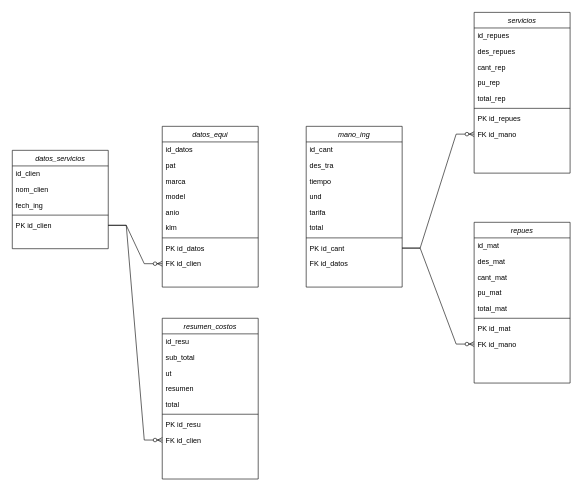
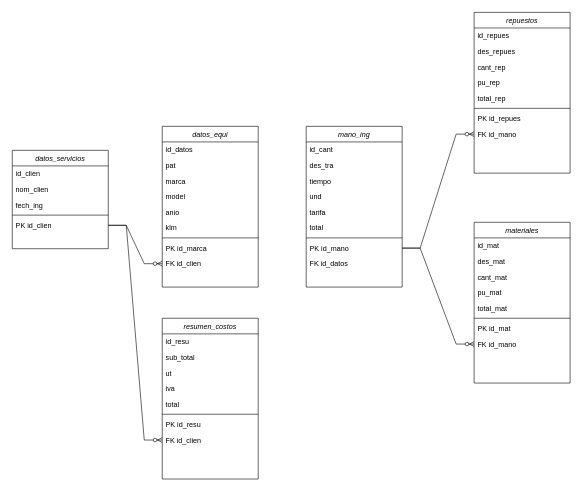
  <mxCell id="0" />
  <mxCell id="1" parent="0" />
  <mxCell id="2" value="datos_servicios" style="swimlane;fontStyle=2;align=center;verticalAlign=top;childLayout=stackLayout;horizontal=1;startSize=26;horizontalStack=0;resizeParent=1;resizeLast=0;collapsible=1;marginBottom=0;rounded=0;shadow=0;strokeWidth=1;" parent="1" vertex="1"><mxGeometry x="20" y="250" width="160" height="164" as="geometry"><mxRectangle x="110" y="120" width="160" height="26" as="alternateBounds" /></mxGeometry></mxCell>
  <mxCell id="3" value="id_clien" style="text;align=left;verticalAlign=top;spacingLeft=4;spacingRight=4;overflow=hidden;rotatable=0;points=[[0,0.5],[1,0.5]];portConstraint=eastwest;" parent="2" vertex="1"><mxGeometry y="26" width="160" height="26" as="geometry" /></mxCell>
  <mxCell id="4" value="nom_clien" style="text;align=left;verticalAlign=top;spacingLeft=4;spacingRight=4;overflow=hidden;rotatable=0;points=[[0,0.5],[1,0.5]];portConstraint=eastwest;" parent="2" vertex="1"><mxGeometry y="52" width="160" height="26" as="geometry" /></mxCell>
  <mxCell id="5" value="fech_ing" style="text;align=left;verticalAlign=top;spacingLeft=4;spacingRight=4;overflow=hidden;rotatable=0;points=[[0,0.5],[1,0.5]];portConstraint=eastwest;rounded=0;shadow=0;html=0;" parent="2" vertex="1"><mxGeometry y="78" width="160" height="26" as="geometry" /></mxCell>
  <mxCell id="6" value="" style="line;html=1;strokeWidth=1;align=left;verticalAlign=middle;spacingTop=-1;spacingLeft=3;spacingRight=3;rotatable=0;labelPosition=right;points=[];portConstraint=eastwest;" parent="2" vertex="1"><mxGeometry y="104" width="160" height="8" as="geometry" /></mxCell>
  <mxCell id="7" value="PK id_clien" style="text;align=left;verticalAlign=top;spacingLeft=4;spacingRight=4;overflow=hidden;rotatable=0;points=[[0,0.5],[1,0.5]];portConstraint=eastwest;" parent="2" vertex="1"><mxGeometry y="112" width="160" height="26" as="geometry" /></mxCell>
  <mxCell id="8" value="datos_equi" style="swimlane;fontStyle=2;align=center;verticalAlign=top;childLayout=stackLayout;horizontal=1;startSize=26;horizontalStack=0;resizeParent=1;resizeLast=0;collapsible=1;marginBottom=0;rounded=0;shadow=0;strokeWidth=1;" parent="1" vertex="1"><mxGeometry x="270" y="210" width="160" height="268" as="geometry"><mxRectangle x="110" y="120" width="160" height="26" as="alternateBounds" /></mxGeometry></mxCell>
  <mxCell id="9" value="id_datos" style="text;align=left;verticalAlign=top;spacingLeft=4;spacingRight=4;overflow=hidden;rotatable=0;points=[[0,0.5],[1,0.5]];portConstraint=eastwest;" parent="8" vertex="1"><mxGeometry y="26" width="160" height="26" as="geometry" /></mxCell>
  <mxCell id="10" value="pat" style="text;align=left;verticalAlign=top;spacingLeft=4;spacingRight=4;overflow=hidden;rotatable=0;points=[[0,0.5],[1,0.5]];portConstraint=eastwest;" parent="8" vertex="1"><mxGeometry y="52" width="160" height="26" as="geometry" /></mxCell>
  <mxCell id="11" value="marca" style="text;align=left;verticalAlign=top;spacingLeft=4;spacingRight=4;overflow=hidden;rotatable=0;points=[[0,0.5],[1,0.5]];portConstraint=eastwest;rounded=0;shadow=0;html=0;" parent="8" vertex="1"><mxGeometry y="78" width="160" height="26" as="geometry" /></mxCell>
  <mxCell id="12" value="model" style="text;align=left;verticalAlign=top;spacingLeft=4;spacingRight=4;overflow=hidden;rotatable=0;points=[[0,0.5],[1,0.5]];portConstraint=eastwest;rounded=0;shadow=0;html=0;" parent="8" vertex="1"><mxGeometry y="104" width="160" height="26" as="geometry" /></mxCell>
  <mxCell id="13" value="anio" style="text;align=left;verticalAlign=top;spacingLeft=4;spacingRight=4;overflow=hidden;rotatable=0;points=[[0,0.5],[1,0.5]];portConstraint=eastwest;rounded=0;shadow=0;html=0;" parent="8" vertex="1"><mxGeometry y="130" width="160" height="26" as="geometry" /></mxCell>
  <mxCell id="14" value="klm" style="text;align=left;verticalAlign=top;spacingLeft=4;spacingRight=4;overflow=hidden;rotatable=0;points=[[0,0.5],[1,0.5]];portConstraint=eastwest;rounded=0;shadow=0;html=0;" parent="8" vertex="1"><mxGeometry y="156" width="160" height="26" as="geometry" /></mxCell>
  <mxCell id="15" value="" style="line;html=1;strokeWidth=1;align=left;verticalAlign=middle;spacingTop=-1;spacingLeft=3;spacingRight=3;rotatable=0;labelPosition=right;points=[];portConstraint=eastwest;" parent="8" vertex="1"><mxGeometry y="182" width="160" height="8" as="geometry" /></mxCell>
- <mxCell id="16" value="PK id_datos" style="text;align=left;verticalAlign=top;spacingLeft=4;spacingRight=4;overflow=hidden;rotatable=0;points=[[0,0.5],[1,0.5]];portConstraint=eastwest;" parent="8" vertex="1"><mxGeometry y="190" width="160" height="26" as="geometry" /></mxCell>
+ <mxCell id="16" value="PK id_marca" style="text;align=left;verticalAlign=top;spacingLeft=4;spacingRight=4;overflow=hidden;rotatable=0;points=[[0,0.5],[1,0.5]];portConstraint=eastwest;" parent="8" vertex="1"><mxGeometry y="190" width="160" height="26" as="geometry" /></mxCell>
  <mxCell id="17" value="FK id_clien" style="text;align=left;verticalAlign=top;spacingLeft=4;spacingRight=4;overflow=hidden;rotatable=0;points=[[0,0.5],[1,0.5]];portConstraint=eastwest;" parent="8" vertex="1"><mxGeometry y="216" width="160" height="26" as="geometry" /></mxCell>
  <mxCell id="18" value="mano_ing" style="swimlane;fontStyle=2;align=center;verticalAlign=top;childLayout=stackLayout;horizontal=1;startSize=26;horizontalStack=0;resizeParent=1;resizeLast=0;collapsible=1;marginBottom=0;rounded=0;shadow=0;strokeWidth=1;" parent="1" vertex="1"><mxGeometry x="510" y="210" width="160" height="268" as="geometry"><mxRectangle x="110" y="120" width="160" height="26" as="alternateBounds" /></mxGeometry></mxCell>
  <mxCell id="19" value="id_cant" style="text;align=left;verticalAlign=top;spacingLeft=4;spacingRight=4;overflow=hidden;rotatable=0;points=[[0,0.5],[1,0.5]];portConstraint=eastwest;" parent="18" vertex="1"><mxGeometry y="26" width="160" height="26" as="geometry" /></mxCell>
  <mxCell id="20" value="des_tra" style="text;align=left;verticalAlign=top;spacingLeft=4;spacingRight=4;overflow=hidden;rotatable=0;points=[[0,0.5],[1,0.5]];portConstraint=eastwest;" parent="18" vertex="1"><mxGeometry y="52" width="160" height="26" as="geometry" /></mxCell>
  <mxCell id="21" value="tiempo" style="text;align=left;verticalAlign=top;spacingLeft=4;spacingRight=4;overflow=hidden;rotatable=0;points=[[0,0.5],[1,0.5]];portConstraint=eastwest;rounded=0;shadow=0;html=0;" parent="18" vertex="1"><mxGeometry y="78" width="160" height="26" as="geometry" /></mxCell>
  <mxCell id="22" value="und" style="text;align=left;verticalAlign=top;spacingLeft=4;spacingRight=4;overflow=hidden;rotatable=0;points=[[0,0.5],[1,0.5]];portConstraint=eastwest;rounded=0;shadow=0;html=0;" parent="18" vertex="1"><mxGeometry y="104" width="160" height="26" as="geometry" /></mxCell>
  <mxCell id="23" value="tarifa" style="text;align=left;verticalAlign=top;spacingLeft=4;spacingRight=4;overflow=hidden;rotatable=0;points=[[0,0.5],[1,0.5]];portConstraint=eastwest;rounded=0;shadow=0;html=0;" parent="18" vertex="1"><mxGeometry y="130" width="160" height="26" as="geometry" /></mxCell>
  <mxCell id="24" value="total" style="text;align=left;verticalAlign=top;spacingLeft=4;spacingRight=4;overflow=hidden;rotatable=0;points=[[0,0.5],[1,0.5]];portConstraint=eastwest;rounded=0;shadow=0;html=0;" parent="18" vertex="1"><mxGeometry y="156" width="160" height="26" as="geometry" /></mxCell>
  <mxCell id="25" value="" style="line;html=1;strokeWidth=1;align=left;verticalAlign=middle;spacingTop=-1;spacingLeft=3;spacingRight=3;rotatable=0;labelPosition=right;points=[];portConstraint=eastwest;" parent="18" vertex="1"><mxGeometry y="182" width="160" height="8" as="geometry" /></mxCell>
- <mxCell id="26" value="PK id_cant" style="text;align=left;verticalAlign=top;spacingLeft=4;spacingRight=4;overflow=hidden;rotatable=0;points=[[0,0.5],[1,0.5]];portConstraint=eastwest;" parent="18" vertex="1"><mxGeometry y="190" width="160" height="26" as="geometry" /></mxCell>
+ <mxCell id="26" value="PK id_mano" style="text;align=left;verticalAlign=top;spacingLeft=4;spacingRight=4;overflow=hidden;rotatable=0;points=[[0,0.5],[1,0.5]];portConstraint=eastwest;" parent="18" vertex="1"><mxGeometry y="190" width="160" height="26" as="geometry" /></mxCell>
  <mxCell id="27" value="FK id_datos" style="text;align=left;verticalAlign=top;spacingLeft=4;spacingRight=4;overflow=hidden;rotatable=0;points=[[0,0.5],[1,0.5]];portConstraint=eastwest;" parent="18" vertex="1"><mxGeometry y="216" width="160" height="26" as="geometry" /></mxCell>
- <mxCell id="28" value="servicios" style="swimlane;fontStyle=2;align=center;verticalAlign=top;childLayout=stackLayout;horizontal=1;startSize=26;horizontalStack=0;resizeParent=1;resizeLast=0;collapsible=1;marginBottom=0;rounded=0;shadow=0;strokeWidth=1;" parent="1" vertex="1"><mxGeometry x="790" y="20" width="160" height="268" as="geometry"><mxRectangle x="110" y="120" width="160" height="26" as="alternateBounds" /></mxGeometry></mxCell>
+ <mxCell id="28" value="repuestos" style="swimlane;fontStyle=2;align=center;verticalAlign=top;childLayout=stackLayout;horizontal=1;startSize=26;horizontalStack=0;resizeParent=1;resizeLast=0;collapsible=1;marginBottom=0;rounded=0;shadow=0;strokeWidth=1;" parent="1" vertex="1"><mxGeometry x="790" y="20" width="160" height="268" as="geometry"><mxRectangle x="110" y="120" width="160" height="26" as="alternateBounds" /></mxGeometry></mxCell>
  <mxCell id="29" value="id_repues" style="text;align=left;verticalAlign=top;spacingLeft=4;spacingRight=4;overflow=hidden;rotatable=0;points=[[0,0.5],[1,0.5]];portConstraint=eastwest;" parent="28" vertex="1"><mxGeometry y="26" width="160" height="26" as="geometry" /></mxCell>
  <mxCell id="30" value="des_repues" style="text;align=left;verticalAlign=top;spacingLeft=4;spacingRight=4;overflow=hidden;rotatable=0;points=[[0,0.5],[1,0.5]];portConstraint=eastwest;" parent="28" vertex="1"><mxGeometry y="52" width="160" height="26" as="geometry" /></mxCell>
  <mxCell id="31" value="cant_rep" style="text;align=left;verticalAlign=top;spacingLeft=4;spacingRight=4;overflow=hidden;rotatable=0;points=[[0,0.5],[1,0.5]];portConstraint=eastwest;rounded=0;shadow=0;html=0;" parent="28" vertex="1"><mxGeometry y="78" width="160" height="26" as="geometry" /></mxCell>
  <mxCell id="32" value="pu_rep" style="text;align=left;verticalAlign=top;spacingLeft=4;spacingRight=4;overflow=hidden;rotatable=0;points=[[0,0.5],[1,0.5]];portConstraint=eastwest;rounded=0;shadow=0;html=0;" parent="28" vertex="1"><mxGeometry y="104" width="160" height="26" as="geometry" /></mxCell>
  <mxCell id="33" value="total_rep" style="text;align=left;verticalAlign=top;spacingLeft=4;spacingRight=4;overflow=hidden;rotatable=0;points=[[0,0.5],[1,0.5]];portConstraint=eastwest;rounded=0;shadow=0;html=0;" parent="28" vertex="1"><mxGeometry y="130" width="160" height="26" as="geometry" /></mxCell>
  <mxCell id="34" value="" style="line;html=1;strokeWidth=1;align=left;verticalAlign=middle;spacingTop=-1;spacingLeft=3;spacingRight=3;rotatable=0;labelPosition=right;points=[];portConstraint=eastwest;" parent="28" vertex="1"><mxGeometry y="156" width="160" height="8" as="geometry" /></mxCell>
  <mxCell id="35" value="PK id_repues" style="text;align=left;verticalAlign=top;spacingLeft=4;spacingRight=4;overflow=hidden;rotatable=0;points=[[0,0.5],[1,0.5]];portConstraint=eastwest;" parent="28" vertex="1"><mxGeometry y="164" width="160" height="26" as="geometry" /></mxCell>
  <mxCell id="36" value="FK id_mano" style="text;align=left;verticalAlign=top;spacingLeft=4;spacingRight=4;overflow=hidden;rotatable=0;points=[[0,0.5],[1,0.5]];portConstraint=eastwest;" parent="28" vertex="1"><mxGeometry y="190" width="160" height="26" as="geometry" /></mxCell>
- <mxCell id="37" value="repues" style="swimlane;fontStyle=2;align=center;verticalAlign=top;childLayout=stackLayout;horizontal=1;startSize=26;horizontalStack=0;resizeParent=1;resizeLast=0;collapsible=1;marginBottom=0;rounded=0;shadow=0;strokeWidth=1;" parent="1" vertex="1"><mxGeometry x="790" y="370" width="160" height="268" as="geometry"><mxRectangle x="110" y="120" width="160" height="26" as="alternateBounds" /></mxGeometry></mxCell>
+ <mxCell id="37" value="materiales" style="swimlane;fontStyle=2;align=center;verticalAlign=top;childLayout=stackLayout;horizontal=1;startSize=26;horizontalStack=0;resizeParent=1;resizeLast=0;collapsible=1;marginBottom=0;rounded=0;shadow=0;strokeWidth=1;" parent="1" vertex="1"><mxGeometry x="790" y="370" width="160" height="268" as="geometry"><mxRectangle x="110" y="120" width="160" height="26" as="alternateBounds" /></mxGeometry></mxCell>
  <mxCell id="38" value="id_mat" style="text;align=left;verticalAlign=top;spacingLeft=4;spacingRight=4;overflow=hidden;rotatable=0;points=[[0,0.5],[1,0.5]];portConstraint=eastwest;" parent="37" vertex="1"><mxGeometry y="26" width="160" height="26" as="geometry" /></mxCell>
  <mxCell id="39" value="des_mat" style="text;align=left;verticalAlign=top;spacingLeft=4;spacingRight=4;overflow=hidden;rotatable=0;points=[[0,0.5],[1,0.5]];portConstraint=eastwest;" parent="37" vertex="1"><mxGeometry y="52" width="160" height="26" as="geometry" /></mxCell>
  <mxCell id="40" value="cant_mat" style="text;align=left;verticalAlign=top;spacingLeft=4;spacingRight=4;overflow=hidden;rotatable=0;points=[[0,0.5],[1,0.5]];portConstraint=eastwest;rounded=0;shadow=0;html=0;" parent="37" vertex="1"><mxGeometry y="78" width="160" height="26" as="geometry" /></mxCell>
  <mxCell id="41" value="pu_mat" style="text;align=left;verticalAlign=top;spacingLeft=4;spacingRight=4;overflow=hidden;rotatable=0;points=[[0,0.5],[1,0.5]];portConstraint=eastwest;rounded=0;shadow=0;html=0;" parent="37" vertex="1"><mxGeometry y="104" width="160" height="26" as="geometry" /></mxCell>
  <mxCell id="42" value="total_mat" style="text;align=left;verticalAlign=top;spacingLeft=4;spacingRight=4;overflow=hidden;rotatable=0;points=[[0,0.5],[1,0.5]];portConstraint=eastwest;rounded=0;shadow=0;html=0;" parent="37" vertex="1"><mxGeometry y="130" width="160" height="26" as="geometry" /></mxCell>
  <mxCell id="43" value="" style="line;html=1;strokeWidth=1;align=left;verticalAlign=middle;spacingTop=-1;spacingLeft=3;spacingRight=3;rotatable=0;labelPosition=right;points=[];portConstraint=eastwest;" parent="37" vertex="1"><mxGeometry y="156" width="160" height="8" as="geometry" /></mxCell>
  <mxCell id="44" value="PK id_mat" style="text;align=left;verticalAlign=top;spacingLeft=4;spacingRight=4;overflow=hidden;rotatable=0;points=[[0,0.5],[1,0.5]];portConstraint=eastwest;" parent="37" vertex="1"><mxGeometry y="164" width="160" height="26" as="geometry" /></mxCell>
  <mxCell id="45" value="FK id_mano" style="text;align=left;verticalAlign=top;spacingLeft=4;spacingRight=4;overflow=hidden;rotatable=0;points=[[0,0.5],[1,0.5]];portConstraint=eastwest;" parent="37" vertex="1"><mxGeometry y="190" width="160" height="26" as="geometry" /></mxCell>
  <mxCell id="46" value="resumen_costos" style="swimlane;fontStyle=2;align=center;verticalAlign=top;childLayout=stackLayout;horizontal=1;startSize=26;horizontalStack=0;resizeParent=1;resizeLast=0;collapsible=1;marginBottom=0;rounded=0;shadow=0;strokeWidth=1;" parent="1" vertex="1"><mxGeometry x="270" y="530" width="160" height="268" as="geometry"><mxRectangle x="110" y="120" width="160" height="26" as="alternateBounds" /></mxGeometry></mxCell>
  <mxCell id="47" value="id_resu" style="text;align=left;verticalAlign=top;spacingLeft=4;spacingRight=4;overflow=hidden;rotatable=0;points=[[0,0.5],[1,0.5]];portConstraint=eastwest;" parent="46" vertex="1"><mxGeometry y="26" width="160" height="26" as="geometry" /></mxCell>
  <mxCell id="48" value="sub_total" style="text;align=left;verticalAlign=top;spacingLeft=4;spacingRight=4;overflow=hidden;rotatable=0;points=[[0,0.5],[1,0.5]];portConstraint=eastwest;" parent="46" vertex="1"><mxGeometry y="52" width="160" height="26" as="geometry" /></mxCell>
  <mxCell id="49" value="ut" style="text;align=left;verticalAlign=top;spacingLeft=4;spacingRight=4;overflow=hidden;rotatable=0;points=[[0,0.5],[1,0.5]];portConstraint=eastwest;rounded=0;shadow=0;html=0;" parent="46" vertex="1"><mxGeometry y="78" width="160" height="26" as="geometry" /></mxCell>
- <mxCell id="50" value="resumen" style="text;align=left;verticalAlign=top;spacingLeft=4;spacingRight=4;overflow=hidden;rotatable=0;points=[[0,0.5],[1,0.5]];portConstraint=eastwest;rounded=0;shadow=0;html=0;" parent="46" vertex="1"><mxGeometry y="104" width="160" height="26" as="geometry" /></mxCell>
+ <mxCell id="50" value="iva" style="text;align=left;verticalAlign=top;spacingLeft=4;spacingRight=4;overflow=hidden;rotatable=0;points=[[0,0.5],[1,0.5]];portConstraint=eastwest;rounded=0;shadow=0;html=0;" parent="46" vertex="1"><mxGeometry y="104" width="160" height="26" as="geometry" /></mxCell>
  <mxCell id="51" value="total" style="text;align=left;verticalAlign=top;spacingLeft=4;spacingRight=4;overflow=hidden;rotatable=0;points=[[0,0.5],[1,0.5]];portConstraint=eastwest;rounded=0;shadow=0;html=0;" parent="46" vertex="1"><mxGeometry y="130" width="160" height="26" as="geometry" /></mxCell>
  <mxCell id="52" value="" style="line;html=1;strokeWidth=1;align=left;verticalAlign=middle;spacingTop=-1;spacingLeft=3;spacingRight=3;rotatable=0;labelPosition=right;points=[];portConstraint=eastwest;" parent="46" vertex="1"><mxGeometry y="156" width="160" height="8" as="geometry" /></mxCell>
  <mxCell id="53" value="PK id_resu" style="text;align=left;verticalAlign=top;spacingLeft=4;spacingRight=4;overflow=hidden;rotatable=0;points=[[0,0.5],[1,0.5]];portConstraint=eastwest;" parent="46" vertex="1"><mxGeometry y="164" width="160" height="26" as="geometry" /></mxCell>
  <mxCell id="54" value="FK id_clien" style="text;align=left;verticalAlign=top;spacingLeft=4;spacingRight=4;overflow=hidden;rotatable=0;points=[[0,0.5],[1,0.5]];portConstraint=eastwest;" parent="46" vertex="1"><mxGeometry y="190" width="160" height="26" as="geometry" /></mxCell>
  <mxCell id="55" value="" style="edgeStyle=entityRelationEdgeStyle;fontSize=12;html=1;endArrow=ERzeroToMany;endFill=1;rounded=0;exitX=1;exitY=0.5;exitDx=0;exitDy=0;entryX=0;entryY=0.5;entryDx=0;entryDy=0;" parent="1" source="7" target="17" edge="1"><mxGeometry width="100" height="100" relative="1" as="geometry"><mxPoint x="200" y="630" as="sourcePoint" /><mxPoint x="300" y="530" as="targetPoint" /></mxGeometry></mxCell>
  <mxCell id="56" value="" style="edgeStyle=entityRelationEdgeStyle;fontSize=12;html=1;endArrow=ERzeroToMany;endFill=1;rounded=0;exitX=1;exitY=0.5;exitDx=0;exitDy=0;entryX=0;entryY=0.5;entryDx=0;entryDy=0;" parent="1" source="26" target="36" edge="1"><mxGeometry width="100" height="100" relative="1" as="geometry"><mxPoint x="650" y="590" as="sourcePoint" /><mxPoint x="750" y="490" as="targetPoint" /></mxGeometry></mxCell>
  <mxCell id="57" value="" style="edgeStyle=entityRelationEdgeStyle;fontSize=12;html=1;endArrow=ERzeroToMany;endFill=1;rounded=0;exitX=1;exitY=0.5;exitDx=0;exitDy=0;entryX=0;entryY=0.5;entryDx=0;entryDy=0;" parent="1" source="26" target="45" edge="1"><mxGeometry width="100" height="100" relative="1" as="geometry"><mxPoint x="650" y="490" as="sourcePoint" /><mxPoint x="750" y="390" as="targetPoint" /></mxGeometry></mxCell>
  <mxCell id="58" value="" style="edgeStyle=entityRelationEdgeStyle;fontSize=12;html=1;endArrow=ERzeroToMany;endFill=1;rounded=0;exitX=1;exitY=0.5;exitDx=0;exitDy=0;entryX=0;entryY=0.5;entryDx=0;entryDy=0;" parent="1" source="7" target="54" edge="1"><mxGeometry width="100" height="100" relative="1" as="geometry"><mxPoint x="650" y="690" as="sourcePoint" /><mxPoint x="750" y="590" as="targetPoint" /></mxGeometry></mxCell>
